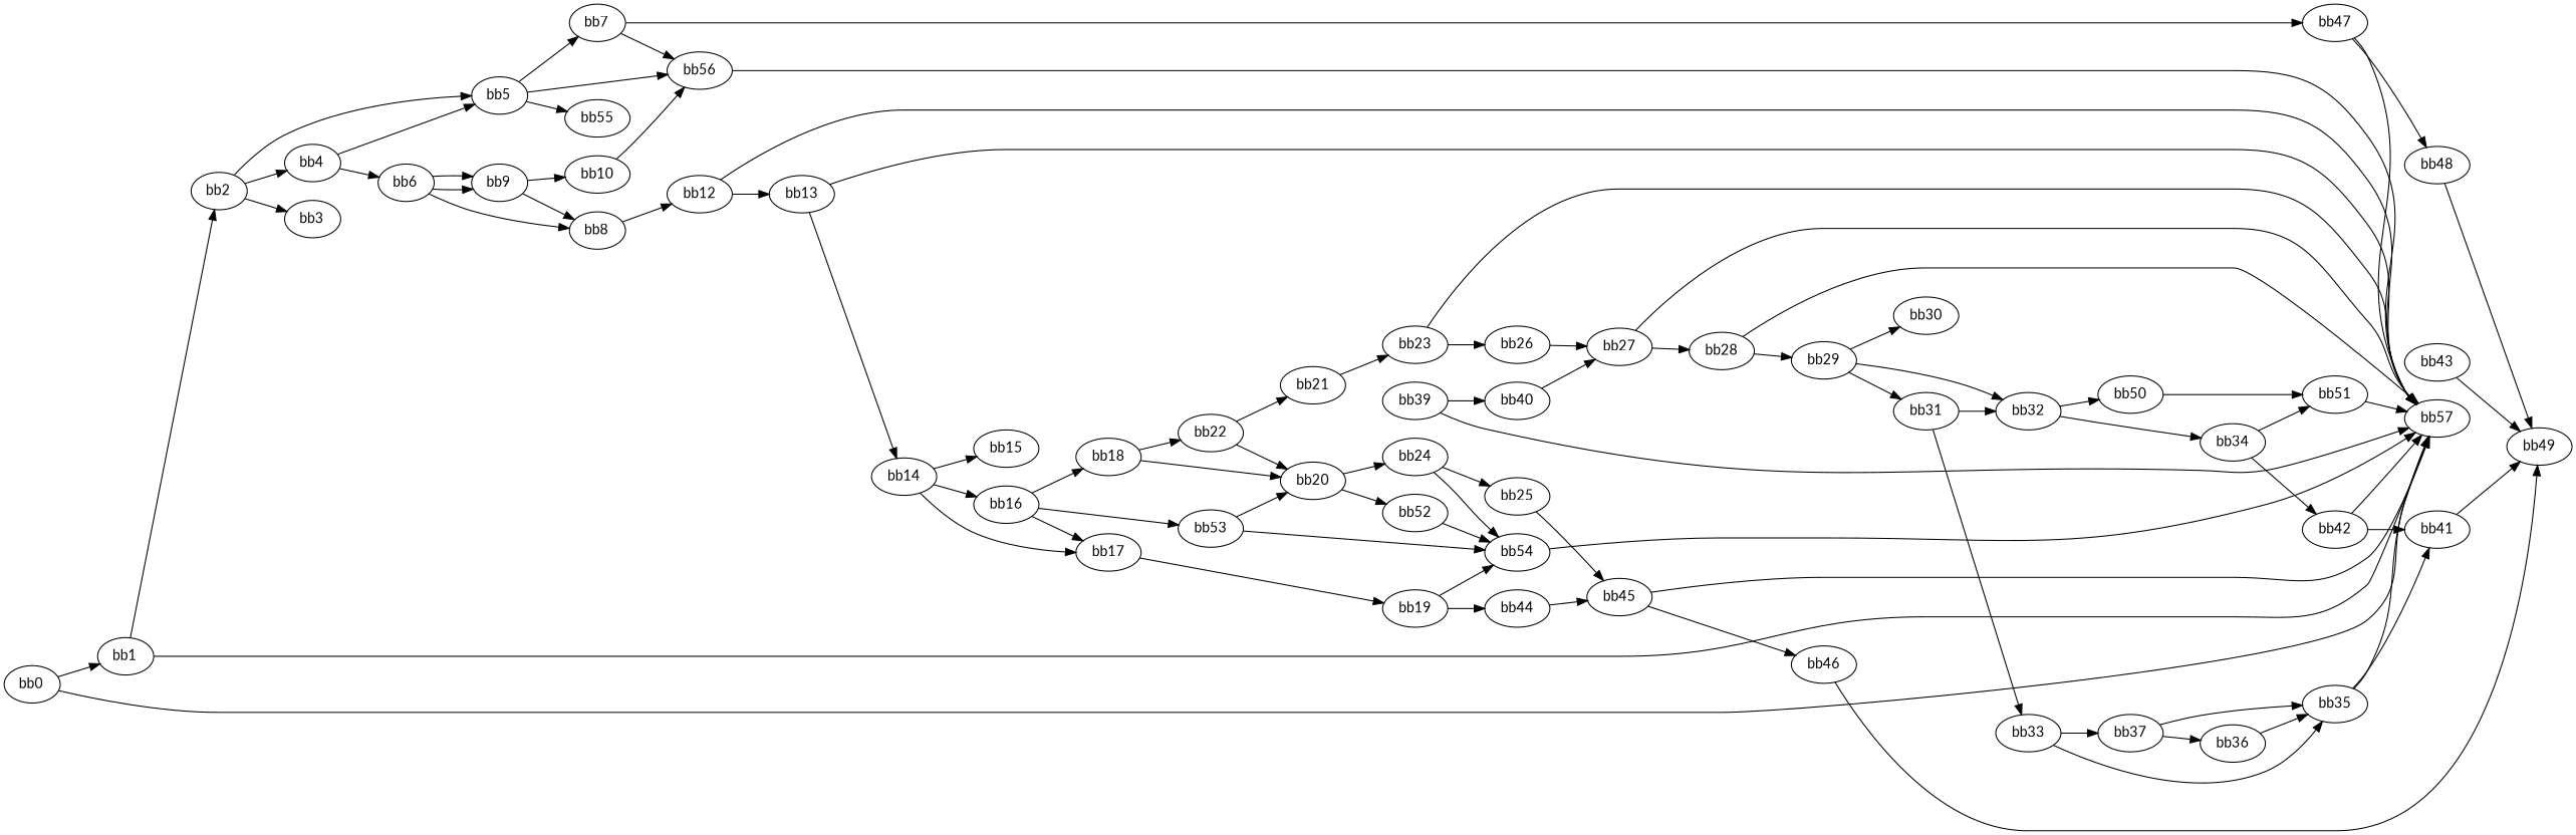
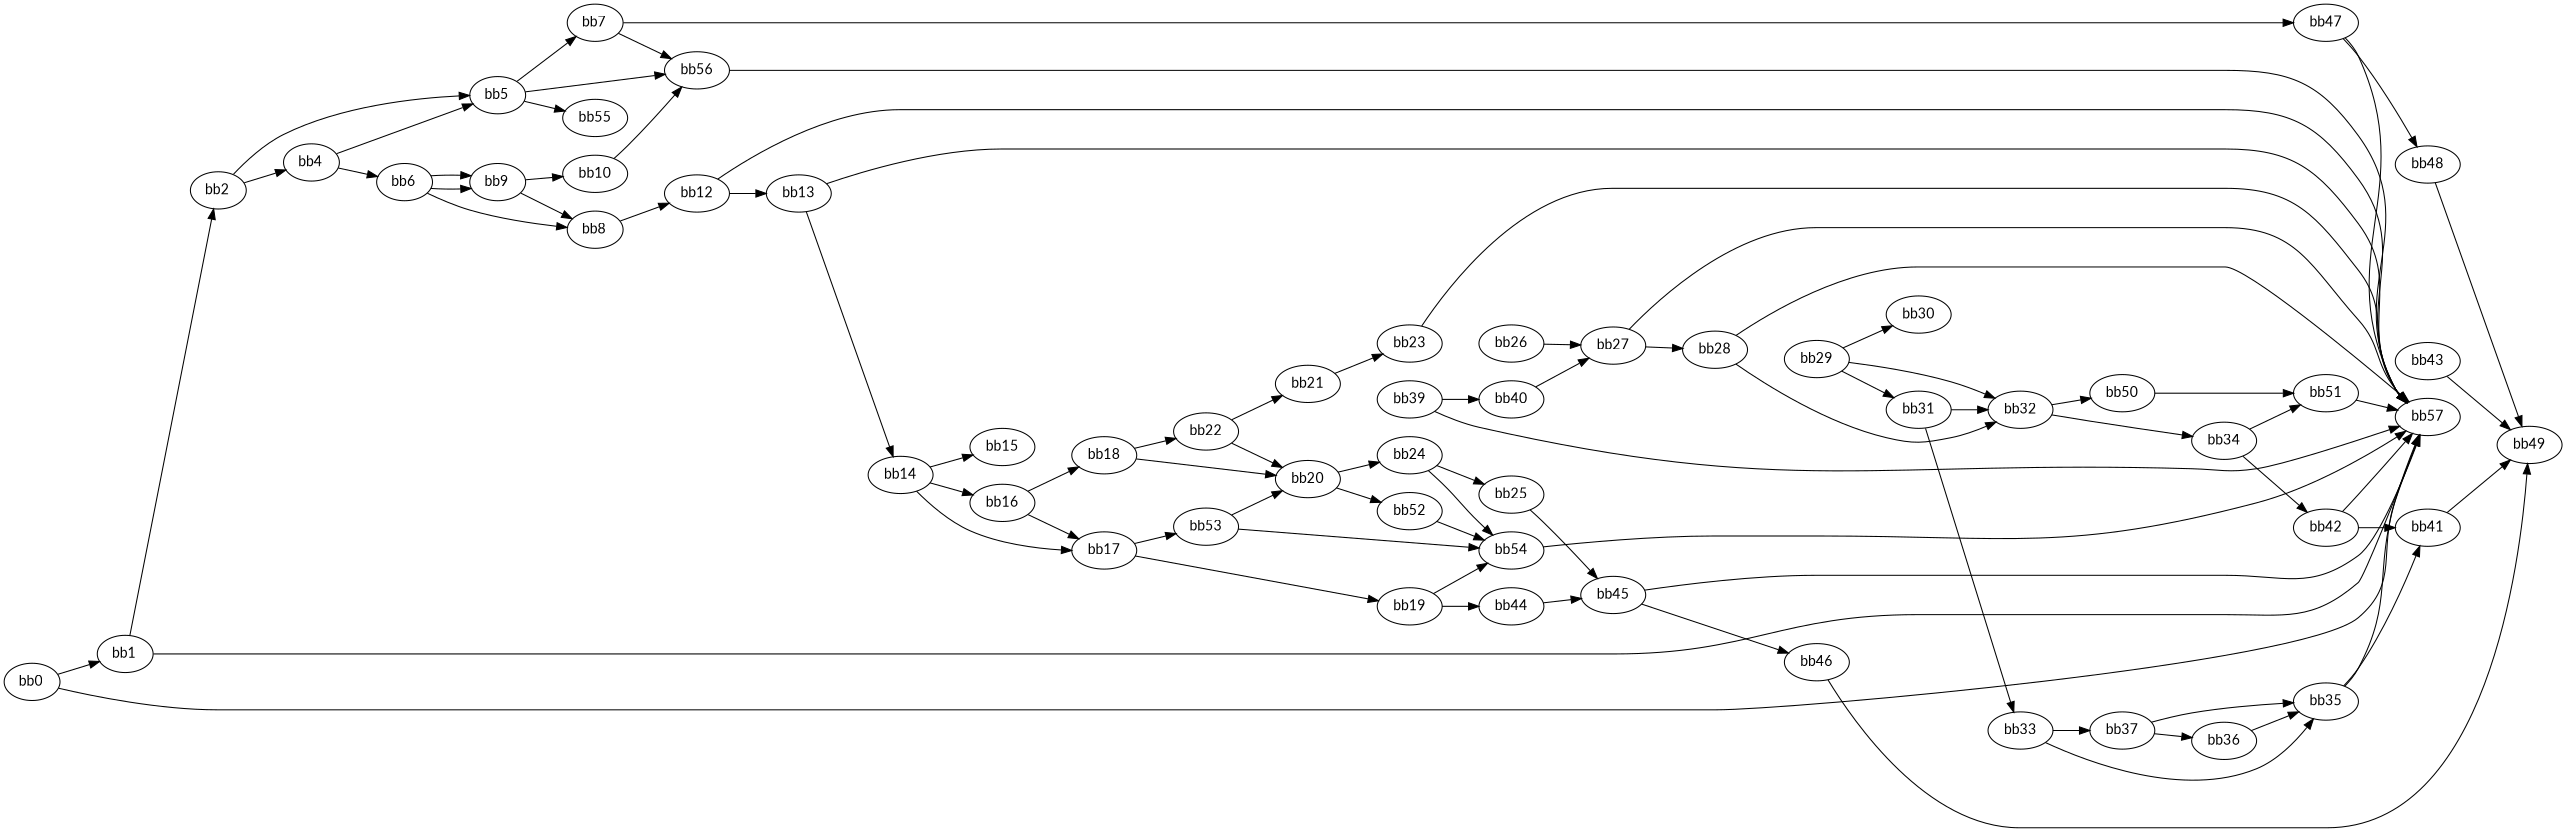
  digraph {
    fontname=Lato
    rankdir=LR
    node [fontname=Lato]
    edge [fontname=Lato]
    n1 [label="bb0\l"]
    n2 [label="bb1\l"]
    n3 [label="bb57\l"]
    n4 [label="bb2\l"]
-   n5 [label="bb3\l"]
    n6 [label="bb4\l"]
    n7 [label="bb5\l"]
    n8 [label="bb6\l"]
    n9 [label="bb7\l"]
    n10 [label="bb55\l"]
    n11 [label="bb56\l"]
    n12 [label="bb8\l"]
    n13 [label="bb9\l"]
    n14 [label="bb47\l"]
    n15 [label="bb12\l"]
    n16 [label="bb10\l"]
    n17 [label="bb48\l"]
    n18 [label="bb13\l"]
    n19 [label="bb14\l"]
    n20 [label="bb15\l"]
    n21 [label="bb16\l"]
    n22 [label="bb17\l"]
    n23 [label="bb18\l"]
    n24 [label="bb19\l"]
    n25 [label="bb53\l"]
    n26 [label="bb20\l"]
    n27 [label="bb22\l"]
    n28 [label="bb44\l"]
    n29 [label="bb54\l"]
    n30 [label="bb24\l"]
    n31 [label="bb52\l"]
    n32 [label="bb21\l"]
    n33 [label="bb45\l"]
    n34 [label="bb25\l"]
    n35 [label="bb23\l"]
    n36 [label="bb26\l"]
    n37 [label="bb27\l"]
    n38 [label="bb46\l"]
    n39 [label="bb28\l"]
    n40 [label="bb29\l"]
    n41 [label="bb30\l"]
    n42 [label="bb31\l"]
    n43 [label="bb32\l"]
    n44 [label="bb33\l"]
    n45 [label="bb34\l"]
    n46 [label="bb50\l"]
    n47 [label="bb35\l"]
    n48 [label="bb37\l"]
    n49 [label="bb42\l"]
    n50 [label="bb51\l"]
    n51 [label="bb41\l"]
    n52 [label="bb36\l"]
    n53 [label="bb49\l"]
    n54 [label="bb39\l"]
    n55 [label="bb40\l"]
    n56 [label="bb43\l"]
    n1 -> n2
    n1 -> n3
    n2 -> n3
    n2 -> n4
-   n4 -> n5
    n4 -> n6
    n4 -> n7
    n6 -> n7
    n6 -> n8
    n7 -> n9
    n7 -> n10
    n7 -> n11
    n8 -> n12
    n8 -> n13
    n8 -> n13
    n9 -> n11
    n9 -> n14
    n11 -> n3
    n12 -> n15
    n13 -> n12
    n13 -> n16
    n14 -> n3
    n14 -> n17
    n15 -> n3
    n15 -> n18
    n16 -> n11
    n17 -> n53
    n18 -> n3
    n18 -> n19
    n19 -> n20
    n19 -> n21
    n19 -> n22
    n21 -> n22
    n21 -> n23
    n22 -> n24
-   n21 -> n25
+   n22 -> n25
    n23 -> n26
    n23 -> n27
    n24 -> n28
    n24 -> n29
    n25 -> n26
    n25 -> n29
    n26 -> n30
    n26 -> n31
    n27 -> n26
    n27 -> n32
    n28 -> n33
    n29 -> n3
    n30 -> n29
    n30 -> n34
    n31 -> n29
    n32 -> n35
    n33 -> n3
    n33 -> n38
    n34 -> n33
    n35 -> n3
-   n35 -> n36
    n36 -> n37
    n37 -> n3
    n37 -> n39
    n38 -> n53
    n39 -> n3
-   n39 -> n40
+   n39 -> n43
    n40 -> n41
    n40 -> n42
    n40 -> n43
    n42 -> n43
    n42 -> n44
    n43 -> n45
    n43 -> n46
    n44 -> n47
    n44 -> n48
    n45 -> n49
    n45 -> n50
    n46 -> n50
    n47 -> n3
    n47 -> n51
    n48 -> n47
    n48 -> n52
    n49 -> n3
    n49 -> n51
    n50 -> n3
    n51 -> n53
    n52 -> n47
    n54 -> n3
    n54 -> n55
    n55 -> n37
    n56 -> n53
  }
